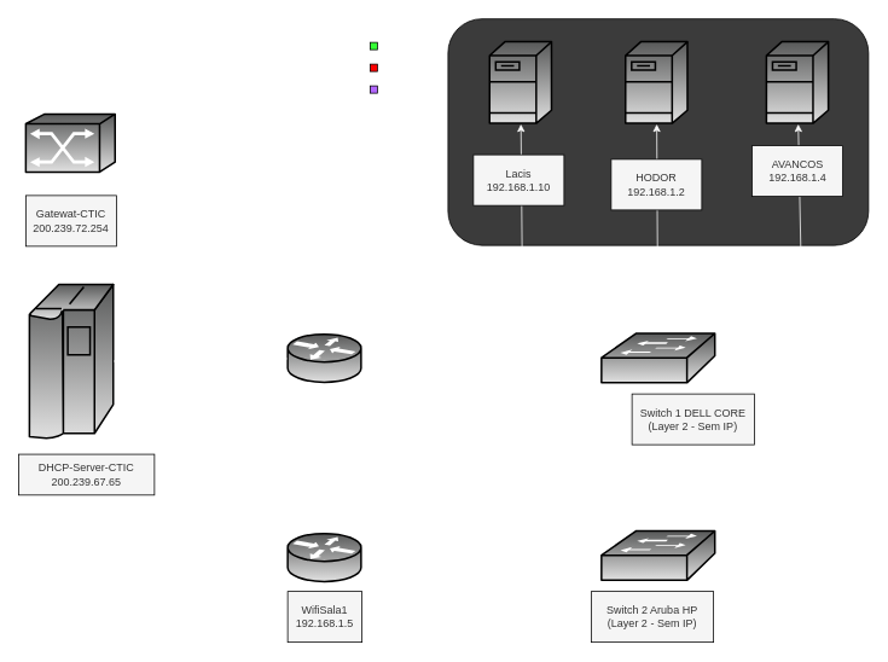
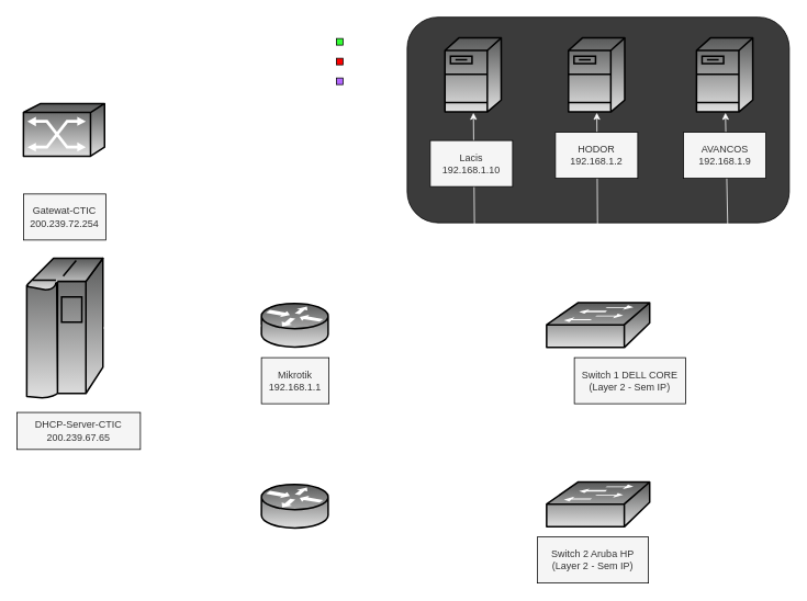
  <mxCell id="0" />
  <mxCell id="1" parent="0" />
  <mxCell id="2" value="" style="rounded=1;whiteSpace=wrap;html=1;fillStyle=solid;fillColor=#3B3B3B;strokeColor=#000000;" parent="1" vertex="1"><mxGeometry x="494" y="20" width="464" height="250" as="geometry" /></mxCell>
  <mxCell id="3" value="" style="endArrow=classic;startArrow=classic;html=1;rounded=0;strokeColor=#FFFFFF;" edge="1" parent="1" source="34" target="30"><mxGeometry width="50" height="50" relative="1" as="geometry"><mxPoint x="410" y="692" as="sourcePoint" /><mxPoint x="460" y="642" as="targetPoint" /></mxGeometry></mxCell>
  <mxCell id="4" value="" style="endArrow=classic;startArrow=classic;html=1;rounded=0;strokeColor=#FFFFFF;" edge="1" parent="1" source="23" target="9"><mxGeometry width="50" height="50" relative="1" as="geometry"><mxPoint x="346" y="308" as="sourcePoint" /><mxPoint x="628" y="400" as="targetPoint" /></mxGeometry></mxCell>
  <mxCell id="5" value="" style="endArrow=classic;startArrow=classic;html=1;rounded=0;exitX=0.805;exitY=0.014;exitDx=0;exitDy=0;exitPerimeter=0;strokeColor=#FFFFFF;" edge="1" parent="1" target="12"><mxGeometry width="50" height="50" relative="1" as="geometry"><mxPoint x="744.046" y="366.992" as="sourcePoint" /><mxPoint x="858.839" y="135.27" as="targetPoint" /><Array as="points"><mxPoint x="744" y="310" /><mxPoint x="884" y="310" /></Array></mxGeometry></mxCell>
  <mxCell id="6" value="" style="endArrow=classic;startArrow=classic;html=1;rounded=0;exitX=0.341;exitY=-0.023;exitDx=0;exitDy=0;exitPerimeter=0;strokeColor=#FFFFFF;" edge="1" parent="1" target="13"><mxGeometry width="50" height="50" relative="1" as="geometry"><mxPoint x="705.976" y="366.979" as="sourcePoint" /><mxPoint x="574" y="286" as="targetPoint" /><Array as="points"><mxPoint x="706" y="310" /><mxPoint x="576" y="310" /></Array></mxGeometry></mxCell>
  <mxCell id="7" value="" style="endArrow=classic;startArrow=classic;html=1;rounded=0;strokeColor=#FFFFFF;" edge="1" parent="1" source="9" target="22"><mxGeometry width="50" height="50" relative="1" as="geometry"><mxPoint x="728" y="350" as="sourcePoint" /><mxPoint x="778" y="300" as="targetPoint" /></mxGeometry></mxCell>
  <mxCell id="8" value="" style="endArrow=classic;startArrow=classic;html=1;rounded=0;strokeColor=#FFFFFF;" edge="1" parent="1" source="30" target="9"><mxGeometry width="50" height="50" relative="1" as="geometry"><mxPoint x="706" y="556" as="sourcePoint" /><mxPoint x="756" y="506" as="targetPoint" /></mxGeometry></mxCell>
  <mxCell id="9" value="" style="shape=mxgraph.cisco.switches.workgroup_switch;sketch=0;html=1;pointerEvents=1;dashed=0;fillColor=#585959;strokeColor=#000000;strokeWidth=2;verticalLabelPosition=bottom;verticalAlign=top;align=center;outlineConnect=0;gradientColor=#E0E0E0;fontColor=#FFFFFF;" parent="1" vertex="1"><mxGeometry x="663.3" y="367.23" width="125.15" height="54.4" as="geometry" /></mxCell>
  <mxCell id="10" value="" style="shape=mxgraph.cisco.switches.atm_switch;sketch=0;html=1;pointerEvents=1;dashed=0;fillColor=#585959;strokeColor=#000000;strokeWidth=2;verticalLabelPosition=bottom;verticalAlign=top;align=center;outlineConnect=0;gradientColor=#E0E0E0;" parent="1" vertex="1"><mxGeometry x="28" y="125" width="98.5" height="64" as="geometry" /></mxCell>
  <mxCell id="11" value="" style="shape=mxgraph.cisco.computers_and_peripherals.ibm_mainframe;sketch=0;html=1;pointerEvents=1;dashed=0;fillColor=#585959;strokeColor=#000000;strokeWidth=2;verticalLabelPosition=bottom;verticalAlign=top;align=center;outlineConnect=0;gradientColor=#E0E0E0;" parent="1" vertex="1"><mxGeometry x="32" y="313.2" width="92.5" height="170.6" as="geometry" /></mxCell>
  <mxCell id="12" value="" style="shape=mxgraph.cisco.servers.fileserver;html=1;pointerEvents=1;strokeWidth=2;verticalLabelPosition=bottom;verticalAlign=top;align=center;outlineConnect=0;fillColor=#585959;strokeColor=#000000;fillStyle=auto;gradientColor=#E0E0E0;perimeterSpacing=1;shadow=0;gradientDirection=south;" parent="1" vertex="1"><mxGeometry x="845.35" y="45.27" width="68.3" height="90" as="geometry" /></mxCell>
  <mxCell id="13" value="" style="shape=mxgraph.cisco.servers.fileserver;html=1;pointerEvents=1;strokeWidth=2;verticalLabelPosition=bottom;verticalAlign=top;align=center;outlineConnect=0;fillColor=#585959;strokeColor=#000000;fillStyle=auto;gradientColor=#E0E0E0;perimeterSpacing=1;shadow=0;gradientDirection=south;" parent="1" vertex="1"><mxGeometry x="539.85" y="45.27" width="68.3" height="90" as="geometry" /></mxCell>
  <mxCell id="14" style="rounded=0;orthogonalLoop=1;jettySize=auto;html=1;startArrow=classic;startFill=1;strokeColor=#FFFFFF;" parent="1" edge="1"><mxGeometry relative="1" as="geometry"><mxPoint x="78.187" y="305" as="sourcePoint" /><mxPoint x="78.416" y="195" as="targetPoint" /></mxGeometry></mxCell>
- <mxCell id="15" value="&lt;div&gt;Gatewat-CTIC&lt;/div&gt;200.239.72.254" style="text;html=1;align=center;verticalAlign=middle;whiteSpace=wrap;rounded=0;fillColor=#f5f5f5;fontColor=#333333;strokeColor=#000000;fillStyle=solid;shadow=0;" parent="1" vertex="1"><mxGeometry x="28" y="215" width="100" height="56" as="geometry" /></mxCell>
+ <mxCell id="15" value="&lt;div&gt;Gatewat-CTIC&lt;/div&gt;200.239.72.254" style="text;html=1;align=center;verticalAlign=middle;whiteSpace=wrap;rounded=0;fillColor=#f5f5f5;fontColor=#333333;strokeColor=#000000;fillStyle=solid;shadow=0;" parent="1" vertex="1"><mxGeometry x="28" y="235" width="100" height="56" as="geometry" /></mxCell>
  <mxCell id="16" value="&lt;div&gt;DHCP-Server-CTIC&lt;br&gt;&lt;/div&gt;200.239.67.65" style="text;html=1;align=center;verticalAlign=middle;whiteSpace=wrap;rounded=0;fillColor=#f5f5f5;fontColor=#333333;strokeColor=#000000;fillStyle=solid;shadow=0;" parent="1" vertex="1"><mxGeometry x="20" y="500.6" width="150" height="45" as="geometry" /></mxCell>
+ <mxCell id="17" value="&lt;div&gt;Mikrotik&lt;/div&gt;&lt;div&gt;192.168.1.1&lt;/div&gt;" style="text;html=1;align=center;verticalAlign=middle;whiteSpace=wrap;rounded=0;fillColor=#f5f5f5;fontColor=#333333;strokeColor=#000000;fillStyle=solid;shadow=0;" parent="1" vertex="1"><mxGeometry x="317" y="434" width="82" height="56" as="geometry" /></mxCell>
  <mxCell id="18" value="&lt;div&gt;Lacis&lt;br&gt;&lt;/div&gt;&lt;div&gt;192.168.1.10&lt;/div&gt;" style="text;html=1;align=center;verticalAlign=middle;whiteSpace=wrap;rounded=0;fillColor=#f5f5f5;fontColor=#333333;strokeColor=#000000;fillStyle=solid;shadow=0;" parent="1" vertex="1"><mxGeometry x="522" y="170" width="100" height="56" as="geometry" /></mxCell>
- <mxCell id="19" value="&lt;div&gt;HODOR&lt;br&gt;&lt;/div&gt;&lt;div&gt;192.168.1.2&lt;/div&gt;" style="text;html=1;align=center;verticalAlign=middle;whiteSpace=wrap;rounded=0;fillColor=#f5f5f5;fontColor=#333333;strokeColor=#000000;fillStyle=solid;shadow=0;" parent="1" vertex="1"><mxGeometry x="674" y="175" width="100" height="56" as="geometry" /></mxCell>
- <mxCell id="20" value="&lt;div&gt;AVANCOS&lt;/div&gt;&lt;div&gt;192.168.1.4&lt;br&gt;&lt;/div&gt;" style="text;html=1;align=center;verticalAlign=middle;whiteSpace=wrap;rounded=0;fillColor=#f5f5f5;fontColor=#333333;strokeColor=#000000;fillStyle=solid;shadow=0;" parent="1" vertex="1"><mxGeometry x="829.5" y="160" width="100" height="56" as="geometry" /></mxCell>
+ <mxCell id="19" value="&lt;div&gt;HODOR&lt;br&gt;&lt;/div&gt;&lt;div&gt;192.168.1.2&lt;/div&gt;" style="text;html=1;align=center;verticalAlign=middle;whiteSpace=wrap;rounded=0;fillColor=#f5f5f5;fontColor=#333333;strokeColor=#000000;fillStyle=solid;shadow=0;" parent="1" vertex="1"><mxGeometry x="674" y="160" width="100" height="56" as="geometry" /></mxCell>
+ <mxCell id="20" value="&lt;div&gt;AVANCOS&lt;/div&gt;&lt;div&gt;192.168.1.9&lt;br&gt;&lt;/div&gt;" style="text;html=1;align=center;verticalAlign=middle;whiteSpace=wrap;rounded=0;fillColor=#f5f5f5;fontColor=#333333;strokeColor=#000000;fillStyle=solid;shadow=0;" parent="1" vertex="1"><mxGeometry x="829.5" y="160" width="100" height="56" as="geometry" /></mxCell>
  <mxCell id="21" value="&lt;div&gt;Switch 1 DELL CORE&lt;br&gt;&lt;/div&gt;&lt;div&gt;(Layer 2 - Sem IP)&lt;/div&gt;" style="text;html=1;align=center;verticalAlign=middle;whiteSpace=wrap;rounded=0;fillColor=#f5f5f5;fontColor=#333333;strokeColor=#000000;fillStyle=solid;shadow=0;" parent="1" vertex="1"><mxGeometry x="697" y="434" width="135" height="56" as="geometry" /></mxCell>
  <mxCell id="22" value="" style="shape=mxgraph.cisco.servers.fileserver;html=1;pointerEvents=1;strokeWidth=2;verticalLabelPosition=bottom;verticalAlign=top;align=center;outlineConnect=0;fillColor=#585959;strokeColor=#000000;fillStyle=auto;gradientColor=#E0E0E0;perimeterSpacing=1;shadow=0;gradientDirection=south;" parent="1" vertex="1"><mxGeometry x="689.85" y="45.27" width="68.3" height="90" as="geometry" /></mxCell>
  <mxCell id="23" value="" style="shape=mxgraph.cisco.routers.router;sketch=0;html=1;pointerEvents=1;dashed=0;fillColor=#585959;strokeColor=#000000;strokeWidth=2;verticalLabelPosition=bottom;verticalAlign=top;align=center;outlineConnect=0;gradientColor=#E0E0E0;gradientDirection=south;" parent="1" vertex="1"><mxGeometry x="317" y="368" width="81" height="53" as="geometry" /></mxCell>
  <mxCell id="24" value="" style="rounded=0;whiteSpace=wrap;html=1;fillColor=#33FF33;strokeColor=default;" parent="1" vertex="1"><mxGeometry x="408" y="46" width="8" height="8" as="geometry" /></mxCell>
  <mxCell id="25" value="Server Up" style="text;html=1;align=left;verticalAlign=middle;whiteSpace=wrap;rounded=0;fontSize=8;fontStyle=1;fontColor=#FFFFFF;strokeColor=none;" parent="1" vertex="1"><mxGeometry x="417.3" y="36" width="83.7" height="30" as="geometry" /></mxCell>
  <mxCell id="26" value="" style="rounded=0;whiteSpace=wrap;html=1;fillColor=#FF0000;strokeColor=default;fillStyle=solid;gradientColor=none;" parent="1" vertex="1"><mxGeometry x="408" y="70" width="8" height="8" as="geometry" /></mxCell>
  <mxCell id="27" value="Server Down" style="text;html=1;align=left;verticalAlign=middle;whiteSpace=wrap;rounded=0;fontSize=8;fontStyle=1;fontColor=#FFFFFF;" parent="1" vertex="1"><mxGeometry x="417.3" y="60" width="83.7" height="30" as="geometry" /></mxCell>
  <mxCell id="28" value="" style="rounded=0;whiteSpace=wrap;html=1;fillColor=#B266FF;strokeColor=default;" parent="1" vertex="1"><mxGeometry x="408" y="94" width="8" height="8" as="geometry" /></mxCell>
  <mxCell id="29" value="No Data" style="text;html=1;align=left;verticalAlign=middle;whiteSpace=wrap;rounded=0;fontSize=8;fontStyle=1;fontColor=#FFFFFF;strokeColor=none;" parent="1" vertex="1"><mxGeometry x="417.3" y="84" width="83.7" height="30" as="geometry" /></mxCell>
  <mxCell id="30" value="" style="shape=mxgraph.cisco.switches.workgroup_switch;sketch=0;html=1;pointerEvents=1;dashed=0;fillColor=#585959;strokeColor=#000000;strokeWidth=2;verticalLabelPosition=bottom;verticalAlign=top;align=center;outlineConnect=0;gradientColor=#E0E0E0;fontColor=#FFFFFF;" vertex="1" parent="1"><mxGeometry x="663.3" y="585.23" width="125.15" height="54.4" as="geometry" /></mxCell>
  <mxCell id="31" value="&lt;div&gt;Switch 2 Aruba HP&lt;br&gt;&lt;/div&gt;&lt;div&gt;(Layer 2 - Sem IP)&lt;/div&gt;" style="text;html=1;align=center;verticalAlign=middle;whiteSpace=wrap;rounded=0;fillColor=#f5f5f5;fontColor=#333333;strokeColor=#000000;fillStyle=solid;shadow=0;" vertex="1" parent="1"><mxGeometry x="652" y="652" width="135" height="56" as="geometry" /></mxCell>
  <mxCell id="32" value="" style="endArrow=classic;startArrow=classic;html=1;rounded=0;strokeColor=#FFFFFF;" edge="1" parent="1" source="11" target="23"><mxGeometry width="50" height="50" relative="1" as="geometry"><mxPoint x="170" y="402" as="sourcePoint" /><mxPoint x="280" y="402" as="targetPoint" /></mxGeometry></mxCell>
- <mxCell id="33" value="&lt;div&gt;WifiSala1&lt;br&gt;&lt;/div&gt;&lt;div&gt;192.168.1.5&lt;/div&gt;" style="text;html=1;align=center;verticalAlign=middle;whiteSpace=wrap;rounded=0;fillColor=#f5f5f5;fontColor=#333333;strokeColor=#000000;fillStyle=solid;shadow=0;" vertex="1" parent="1"><mxGeometry x="317" y="652" width="82" height="56" as="geometry" /></mxCell>
  <mxCell id="34" value="" style="shape=mxgraph.cisco.routers.router;sketch=0;html=1;pointerEvents=1;dashed=0;fillColor=#585959;strokeColor=#000000;strokeWidth=2;verticalLabelPosition=bottom;verticalAlign=top;align=center;outlineConnect=0;gradientColor=#E0E0E0;gradientDirection=south;" vertex="1" parent="1"><mxGeometry x="317" y="588" width="81" height="53" as="geometry" /></mxCell>
